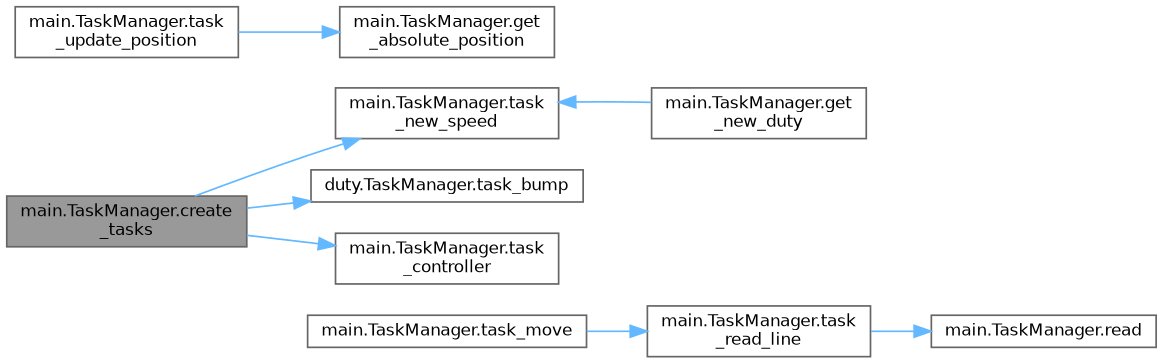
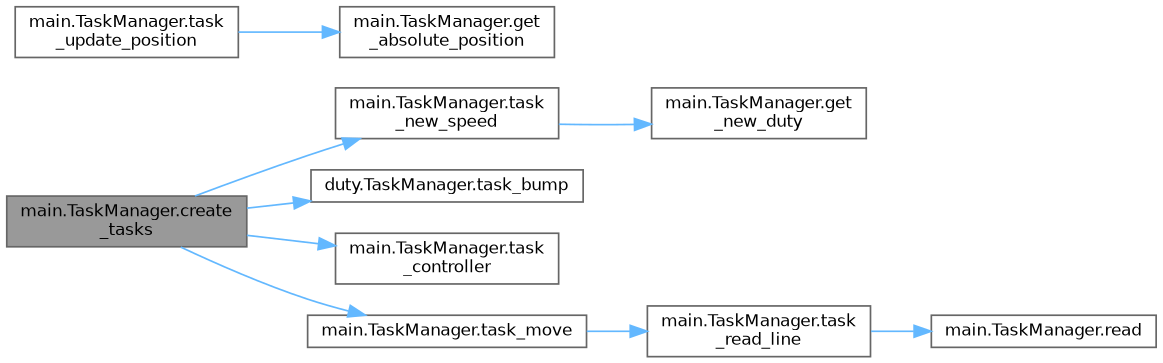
  digraph {
    rankdir=LR
    node [color=grey40 fillcolor=white fontname=Helvetica fontsize=10 shape=box style=filled]
    edge [color=steelblue1 fontname=Helvetica fontsize=10 labelfontname=Helvetica labelfontsize=10 style=solid]
    n1 [color=gray40 fillcolor=grey60 fontcolor=black height=0.2 label="main.TaskManager.create\l_tasks" width=0.4]
    n2 [height=0.2 label="main.TaskManager.task\l_new_speed" width=0.4]
    n3 [height=0.2 label="duty.TaskManager.task_bump" width=0.4]
    n4 [height=0.2 label="main.TaskManager.task\l_controller" width=0.4]
    n5 [height=0.2 label="main.TaskManager.task_move" width=0.4]
    n6 [height=0.2 label="main.TaskManager.get\l_new_duty" width=0.4]
    n7 [height=0.2 label="main.TaskManager.task\l_read_line" width=0.4]
    n8 [height=0.2 label="main.TaskManager.read" width=0.4]
    n9 [height=0.2 label="main.TaskManager.task\l_update_position" width=0.4]
    n10 [height=0.2 label="main.TaskManager.get\l_absolute_position" width=0.4]
    n1 -> n2
    n1 -> n3
    n1 -> n4
-   n6 -> n2
+   n1 -> n5
+   n2 -> n6
    n5 -> n7
    n7 -> n8
    n9 -> n10
  }
